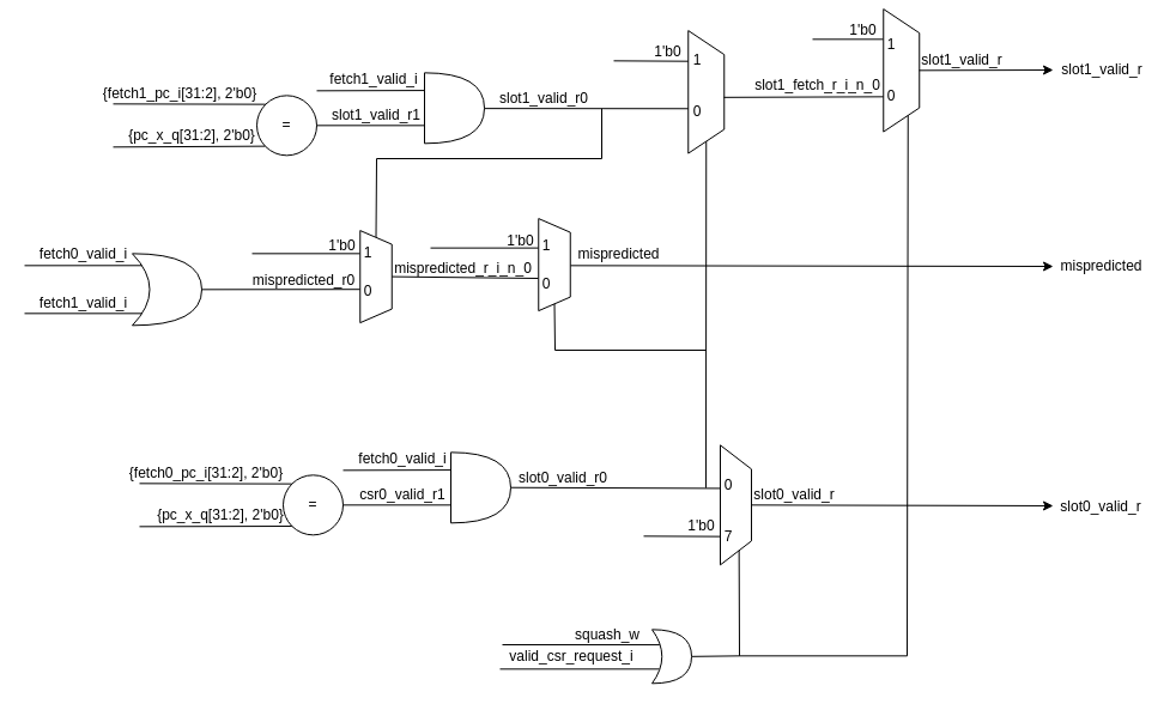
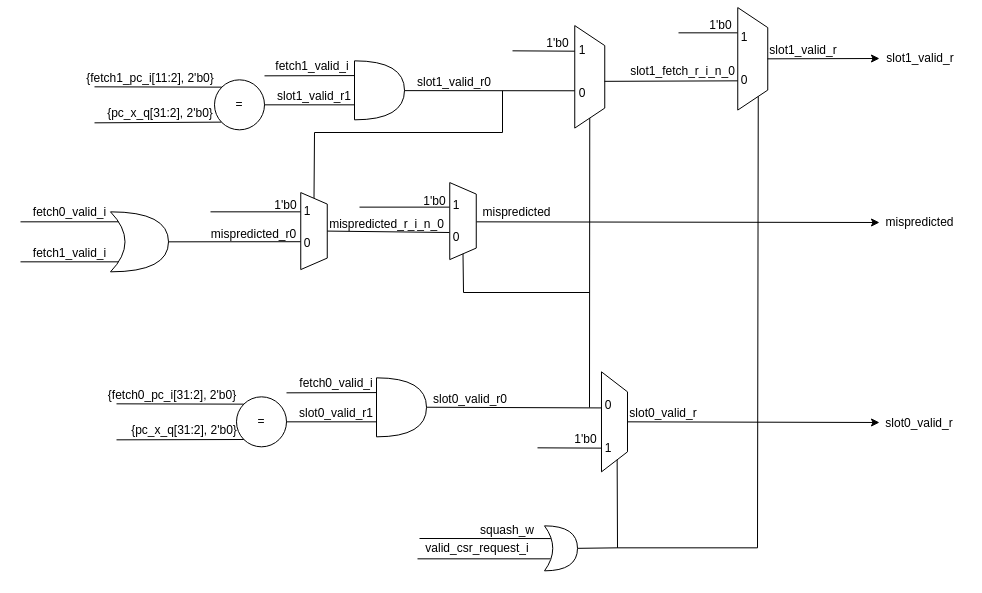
  <mxCell id="0" />
  <mxCell id="1" parent="0" />
  <mxCell id="2" value="=" style="ellipse;whiteSpace=wrap;html=1;" parent="1" vertex="1"><mxGeometry x="236" y="396.33" width="50" height="50" as="geometry" /></mxCell>
  <mxCell id="3" value="" style="endArrow=none;html=1;rounded=0;entryX=0;entryY=0;entryDx=0;entryDy=0;" parent="1" target="2" edge="1"><mxGeometry width="50" height="50" relative="1" as="geometry"><mxPoint x="116" y="403.33" as="sourcePoint" /><mxPoint x="166" y="392.33" as="targetPoint" /></mxGeometry></mxCell>
  <mxCell id="4" value="" style="endArrow=none;html=1;rounded=0;entryX=0;entryY=1;entryDx=0;entryDy=0;" parent="1" target="2" edge="1"><mxGeometry width="50" height="50" relative="1" as="geometry"><mxPoint x="116" y="439.33" as="sourcePoint" /><mxPoint x="243" y="432.33" as="targetPoint" /></mxGeometry></mxCell>
  <mxCell id="5" value="{fetch0_pc_i[31:2], 2'b0}" style="text;strokeColor=none;align=center;fillColor=none;html=1;verticalAlign=middle;whiteSpace=wrap;rounded=0;" parent="1" vertex="1"><mxGeometry x="102" y="390.33" width="140" height="10" as="geometry" /></mxCell>
  <mxCell id="6" value="{pc_x_q[31:2], 2'b0}" style="text;strokeColor=none;align=center;fillColor=none;html=1;verticalAlign=middle;whiteSpace=wrap;rounded=0;" parent="1" vertex="1"><mxGeometry x="127" y="424.33" width="114" height="12" as="geometry" /></mxCell>
  <mxCell id="7" value="" style="shape=or;whiteSpace=wrap;html=1;" parent="1" vertex="1"><mxGeometry x="376" y="377.33" width="50" height="59" as="geometry" /></mxCell>
  <mxCell id="8" value="" style="endArrow=none;html=1;rounded=0;exitX=1;exitY=0.5;exitDx=0;exitDy=0;" parent="1" source="2" edge="1"><mxGeometry width="50" height="50" relative="1" as="geometry"><mxPoint x="316" y="532.33" as="sourcePoint" /><mxPoint x="376" y="421.33" as="targetPoint" /></mxGeometry></mxCell>
  <mxCell id="9" value="" style="endArrow=none;html=1;rounded=0;entryX=0;entryY=0.25;entryDx=0;entryDy=0;entryPerimeter=0;" parent="1" target="7" edge="1"><mxGeometry width="50" height="50" relative="1" as="geometry"><mxPoint x="286" y="392.33" as="sourcePoint" /><mxPoint x="316" y="340.33" as="targetPoint" /></mxGeometry></mxCell>
  <mxCell id="10" value="fetch0_valid_i" style="text;strokeColor=none;align=center;fillColor=none;html=1;verticalAlign=middle;whiteSpace=wrap;rounded=0;" parent="1" vertex="1"><mxGeometry x="296" y="378.33" width="80" height="10" as="geometry" /></mxCell>
  <mxCell id="11" value="" style="endArrow=none;html=1;rounded=0;exitX=1;exitY=0.5;exitDx=0;exitDy=0;entryX=0.361;entryY=0.982;entryDx=0;entryDy=0;entryPerimeter=0;" parent="1" target="12" edge="1"><mxGeometry width="50" height="50" relative="1" as="geometry"><mxPoint x="426" y="406.73" as="sourcePoint" /><mxPoint x="516" y="406.73" as="targetPoint" /></mxGeometry></mxCell>
  <mxCell id="12" value="" style="shape=trapezoid;perimeter=trapezoidPerimeter;whiteSpace=wrap;html=1;fixedSize=1;rotation=90;" parent="1" vertex="1"><mxGeometry x="564" y="408.33" width="100" height="26" as="geometry" /></mxCell>
  <mxCell id="13" value="" style="endArrow=none;html=1;rounded=0;entryX=0.88;entryY=0.398;entryDx=0;entryDy=0;entryPerimeter=0;exitX=1;exitY=0.5;exitDx=0;exitDy=0;exitPerimeter=0;" parent="1" source="14" edge="1"><mxGeometry width="50" height="50" relative="1" as="geometry"><mxPoint x="577" y="548.33" as="sourcePoint" /><mxPoint x="616.652" y="459.33" as="targetPoint" /><Array as="points"><mxPoint x="617" y="547.33" /></Array></mxGeometry></mxCell>
  <mxCell id="14" value="" style="shape=xor;whiteSpace=wrap;html=1;" parent="1" vertex="1"><mxGeometry x="544" y="525.33" width="33" height="45" as="geometry" /></mxCell>
  <mxCell id="15" value="" style="endArrow=none;html=1;rounded=0;entryX=0.192;entryY=0.283;entryDx=0;entryDy=0;entryPerimeter=0;" parent="1" target="14" edge="1"><mxGeometry width="50" height="50" relative="1" as="geometry"><mxPoint x="419" y="538" as="sourcePoint" /><mxPoint x="442" y="518.33" as="targetPoint" /></mxGeometry></mxCell>
  <mxCell id="16" value="" style="endArrow=none;html=1;rounded=0;entryX=0.192;entryY=0.283;entryDx=0;entryDy=0;entryPerimeter=0;" parent="1" edge="1"><mxGeometry width="50" height="50" relative="1" as="geometry"><mxPoint x="417" y="558.33" as="sourcePoint" /><mxPoint x="550" y="558.33" as="targetPoint" /></mxGeometry></mxCell>
  <mxCell id="17" value="squash_w" style="text;strokeColor=none;align=center;fillColor=none;html=1;verticalAlign=middle;whiteSpace=wrap;rounded=0;" parent="1" vertex="1"><mxGeometry x="477" y="525.33" width="60" height="10" as="geometry" /></mxCell>
  <mxCell id="18" value="valid_csr_request_i" style="text;strokeColor=none;align=center;fillColor=none;html=1;verticalAlign=middle;whiteSpace=wrap;rounded=0;" parent="1" vertex="1"><mxGeometry x="417" y="547.33" width="120" height="1" as="geometry" /></mxCell>
  <mxCell id="19" value="" style="endArrow=none;html=1;rounded=0;entryX=0.763;entryY=0.994;entryDx=0;entryDy=0;entryPerimeter=0;" parent="1" target="12" edge="1"><mxGeometry width="50" height="50" relative="1" as="geometry"><mxPoint x="537" y="447.33" as="sourcePoint" /><mxPoint x="577" y="457.33" as="targetPoint" /></mxGeometry></mxCell>
  <mxCell id="20" value="1'b0" style="text;strokeColor=none;align=center;fillColor=none;html=1;verticalAlign=middle;whiteSpace=wrap;rounded=0;" parent="1" vertex="1"><mxGeometry x="567" y="434.33" width="36.5" height="10" as="geometry" /></mxCell>
  <mxCell id="21" value="" style="endArrow=classic;html=1;rounded=0;exitX=0.5;exitY=0;exitDx=0;exitDy=0;endFill=1;" parent="1" source="12" edge="1"><mxGeometry width="50" height="50" relative="1" as="geometry"><mxPoint x="697" y="467.33" as="sourcePoint" /><mxPoint x="879" y="422" as="targetPoint" /></mxGeometry></mxCell>
  <mxCell id="22" value="slot0_valid_r" style="text;strokeColor=none;align=center;fillColor=none;html=1;verticalAlign=middle;whiteSpace=wrap;rounded=0;" parent="1" vertex="1"><mxGeometry x="623" y="408.33" width="80" height="10" as="geometry" /></mxCell>
  <mxCell id="23" value="=" style="ellipse;whiteSpace=wrap;html=1;" parent="1" vertex="1"><mxGeometry x="214" y="79.33" width="50" height="50" as="geometry" /></mxCell>
  <mxCell id="24" value="" style="endArrow=none;html=1;rounded=0;entryX=0;entryY=0;entryDx=0;entryDy=0;" parent="1" target="23" edge="1"><mxGeometry width="50" height="50" relative="1" as="geometry"><mxPoint x="94" y="86.33" as="sourcePoint" /><mxPoint x="144" y="75.33" as="targetPoint" /></mxGeometry></mxCell>
  <mxCell id="25" value="" style="endArrow=none;html=1;rounded=0;entryX=0;entryY=1;entryDx=0;entryDy=0;" parent="1" target="23" edge="1"><mxGeometry width="50" height="50" relative="1" as="geometry"><mxPoint x="94" y="122.33" as="sourcePoint" /><mxPoint x="221" y="115.33" as="targetPoint" /></mxGeometry></mxCell>
- <mxCell id="26" value="{fetch1_pc_i[31:2], 2'b0}" style="text;strokeColor=none;align=center;fillColor=none;html=1;verticalAlign=middle;whiteSpace=wrap;rounded=0;" parent="1" vertex="1"><mxGeometry x="80" y="73.33" width="140" height="10" as="geometry" /></mxCell>
+ <mxCell id="26" value="{fetch1_pc_i[11:2], 2'b0}" style="text;strokeColor=none;align=center;fillColor=none;html=1;verticalAlign=middle;whiteSpace=wrap;rounded=0;" parent="1" vertex="1"><mxGeometry x="80" y="73.33" width="140" height="10" as="geometry" /></mxCell>
  <mxCell id="27" value="{pc_x_q[31:2], 2'b0}" style="text;strokeColor=none;align=center;fillColor=none;html=1;verticalAlign=middle;whiteSpace=wrap;rounded=0;" parent="1" vertex="1"><mxGeometry x="103" y="107.33" width="114" height="12" as="geometry" /></mxCell>
  <mxCell id="28" value="" style="shape=or;whiteSpace=wrap;html=1;" parent="1" vertex="1"><mxGeometry x="354" y="60.33" width="50" height="59" as="geometry" /></mxCell>
  <mxCell id="29" value="" style="endArrow=none;html=1;rounded=0;exitX=1;exitY=0.5;exitDx=0;exitDy=0;" parent="1" source="23" edge="1"><mxGeometry width="50" height="50" relative="1" as="geometry"><mxPoint x="294" y="215.33" as="sourcePoint" /><mxPoint x="354" y="104.33" as="targetPoint" /></mxGeometry></mxCell>
  <mxCell id="30" value="" style="endArrow=none;html=1;rounded=0;entryX=0;entryY=0.25;entryDx=0;entryDy=0;entryPerimeter=0;" parent="1" target="28" edge="1"><mxGeometry width="50" height="50" relative="1" as="geometry"><mxPoint x="264" y="75.33" as="sourcePoint" /><mxPoint x="294" y="23.33" as="targetPoint" /></mxGeometry></mxCell>
  <mxCell id="31" value="fetch1_valid_i" style="text;strokeColor=none;align=center;fillColor=none;html=1;verticalAlign=middle;whiteSpace=wrap;rounded=0;" parent="1" vertex="1"><mxGeometry x="272" y="61.33" width="80" height="10" as="geometry" /></mxCell>
  <mxCell id="32" value="" style="shape=trapezoid;perimeter=trapezoidPerimeter;whiteSpace=wrap;html=1;fixedSize=1;rotation=90;" parent="1" vertex="1"><mxGeometry x="538" y="61.33" width="102.5" height="30" as="geometry" /></mxCell>
  <mxCell id="33" value="" style="endArrow=none;html=1;rounded=0;exitX=1;exitY=0.505;exitDx=0;exitDy=0;exitPerimeter=0;entryX=0.636;entryY=1;entryDx=0;entryDy=0;entryPerimeter=0;" parent="1" source="28" target="32" edge="1"><mxGeometry width="50" height="50" relative="1" as="geometry"><mxPoint x="470" y="90.33" as="sourcePoint" /><mxPoint x="520" y="40.33" as="targetPoint" /></mxGeometry></mxCell>
  <mxCell id="34" value="" style="endArrow=none;html=1;rounded=0;entryX=0.25;entryY=1;entryDx=0;entryDy=0;" parent="1" target="32" edge="1"><mxGeometry width="50" height="50" relative="1" as="geometry"><mxPoint x="512" y="50.33" as="sourcePoint" /><mxPoint x="510" y="40.33" as="targetPoint" /></mxGeometry></mxCell>
  <mxCell id="35" value="1'b0" style="text;strokeColor=none;align=center;fillColor=none;html=1;verticalAlign=middle;whiteSpace=wrap;rounded=0;" parent="1" vertex="1"><mxGeometry x="536" y="38.33" width="43" height="10" as="geometry" /></mxCell>
  <mxCell id="36" value="" style="endArrow=none;html=1;rounded=0;exitX=0.544;exitY=0.01;exitDx=0;exitDy=0;exitPerimeter=0;" parent="1" source="32" edge="1"><mxGeometry width="50" height="50" relative="1" as="geometry"><mxPoint x="658" y="80.33" as="sourcePoint" /><mxPoint x="738" y="80.33" as="targetPoint" /></mxGeometry></mxCell>
  <mxCell id="37" value="" style="shape=trapezoid;perimeter=trapezoidPerimeter;whiteSpace=wrap;html=1;fixedSize=1;rotation=90;" parent="1" vertex="1"><mxGeometry x="701" y="43.33" width="102.5" height="30" as="geometry" /></mxCell>
  <mxCell id="38" value="" style="endArrow=none;html=1;rounded=0;entryX=0.25;entryY=1;entryDx=0;entryDy=0;" parent="1" edge="1"><mxGeometry width="50" height="50" relative="1" as="geometry"><mxPoint x="678" y="32.33" as="sourcePoint" /><mxPoint x="737" y="32.33" as="targetPoint" /></mxGeometry></mxCell>
  <mxCell id="39" value="1'b0" style="text;strokeColor=none;align=center;fillColor=none;html=1;verticalAlign=middle;whiteSpace=wrap;rounded=0;" parent="1" vertex="1"><mxGeometry x="699" y="20.33" width="43" height="10" as="geometry" /></mxCell>
  <mxCell id="40" value="" style="endArrow=none;html=1;rounded=0;entryX=1;entryY=0.5;entryDx=0;entryDy=0;" parent="1" target="32" edge="1"><mxGeometry width="50" height="50" relative="1" as="geometry"><mxPoint x="589" y="407" as="sourcePoint" /><mxPoint x="589.25" y="122.58" as="targetPoint" /></mxGeometry></mxCell>
  <mxCell id="41" value="" style="endArrow=none;html=1;rounded=0;entryX=1;entryY=0.25;entryDx=0;entryDy=0;" parent="1" target="37" edge="1"><mxGeometry width="50" height="50" relative="1" as="geometry"><mxPoint x="617" y="547.33" as="sourcePoint" /><mxPoint x="427" y="307.33" as="targetPoint" /><Array as="points"><mxPoint x="757" y="547.33" /></Array></mxGeometry></mxCell>
  <mxCell id="42" value="" style="endArrow=classic;html=1;rounded=0;exitX=0.5;exitY=0;exitDx=0;exitDy=0;endFill=1;" parent="1" edge="1"><mxGeometry width="50" height="50" relative="1" as="geometry"><mxPoint x="767" y="58.33" as="sourcePoint" /><mxPoint x="879" y="58" as="targetPoint" /></mxGeometry></mxCell>
  <mxCell id="43" value="slot1_valid_r" style="text;strokeColor=none;align=center;fillColor=none;html=1;verticalAlign=middle;whiteSpace=wrap;rounded=0;" parent="1" vertex="1"><mxGeometry x="763" y="45.33" width="80" height="10" as="geometry" /></mxCell>
  <mxCell id="44" value="1&lt;br&gt;&lt;br&gt;&lt;br&gt;0" style="text;strokeColor=none;align=center;fillColor=none;html=1;verticalAlign=middle;whiteSpace=wrap;rounded=0;" parent="1" vertex="1"><mxGeometry x="577" y="41.33" width="10" height="60" as="geometry" /></mxCell>
  <mxCell id="45" value="1&lt;br&gt;&lt;br&gt;&lt;br&gt;0" style="text;strokeColor=none;align=center;fillColor=none;html=1;verticalAlign=middle;whiteSpace=wrap;rounded=0;" parent="1" vertex="1"><mxGeometry x="739" y="28.33" width="10" height="60" as="geometry" /></mxCell>
- <mxCell id="46" value="0&lt;br&gt;&lt;br&gt;&lt;br&gt;7" style="text;strokeColor=none;align=center;fillColor=none;html=1;verticalAlign=middle;whiteSpace=wrap;rounded=0;" parent="1" vertex="1"><mxGeometry x="602.5" y="396.33" width="10" height="60" as="geometry" /></mxCell>
+ <mxCell id="46" value="0&lt;br&gt;&lt;br&gt;&lt;br&gt;1" style="text;strokeColor=none;align=center;fillColor=none;html=1;verticalAlign=middle;whiteSpace=wrap;rounded=0;" parent="1" vertex="1"><mxGeometry x="602.5" y="396.33" width="10" height="60" as="geometry" /></mxCell>
  <mxCell id="47" value="slot1_valid_r1" style="text;strokeColor=none;align=center;fillColor=none;html=1;verticalAlign=middle;whiteSpace=wrap;rounded=0;" parent="1" vertex="1"><mxGeometry x="274" y="91.33" width="80" height="10" as="geometry" /></mxCell>
  <mxCell id="48" value="slot1_valid_r0" style="text;strokeColor=none;align=center;fillColor=none;html=1;verticalAlign=middle;whiteSpace=wrap;rounded=0;" parent="1" vertex="1"><mxGeometry x="414" y="77.33" width="80" height="10" as="geometry" /></mxCell>
- <mxCell id="49" value="csr0_valid_r1" style="text;strokeColor=none;align=center;fillColor=none;html=1;verticalAlign=middle;whiteSpace=wrap;rounded=0;" parent="1" vertex="1"><mxGeometry x="296" y="408.33" width="80" height="10" as="geometry" /></mxCell>
+ <mxCell id="49" value="slot0_valid_r1" style="text;strokeColor=none;align=center;fillColor=none;html=1;verticalAlign=middle;whiteSpace=wrap;rounded=0;" parent="1" vertex="1"><mxGeometry x="296" y="408.33" width="80" height="10" as="geometry" /></mxCell>
  <mxCell id="50" value="slot0_valid_r0" style="text;strokeColor=none;align=center;fillColor=none;html=1;verticalAlign=middle;whiteSpace=wrap;rounded=0;" parent="1" vertex="1"><mxGeometry x="430" y="394.33" width="80" height="10" as="geometry" /></mxCell>
  <mxCell id="51" value="slot1_fetch_r_i_n_0" style="text;strokeColor=none;align=center;fillColor=none;html=1;verticalAlign=middle;whiteSpace=wrap;rounded=0;" parent="1" vertex="1"><mxGeometry x="630" y="66.33" width="104.5" height="10" as="geometry" /></mxCell>
  <mxCell id="52" value="" style="endArrow=none;html=1;rounded=0;entryX=0;entryY=0.5;entryDx=0;entryDy=0;" parent="1" target="59" edge="1"><mxGeometry width="50" height="50" relative="1" as="geometry"><mxPoint x="502" y="90.33" as="sourcePoint" /><mxPoint x="502.759" y="-28.004" as="targetPoint" /><Array as="points"><mxPoint x="502" y="132" /><mxPoint x="314" y="132" /></Array></mxGeometry></mxCell>
  <mxCell id="53" value="" style="shape=xor;whiteSpace=wrap;html=1;" parent="1" vertex="1"><mxGeometry x="110" y="211.33" width="58" height="60" as="geometry" /></mxCell>
  <mxCell id="54" value="" style="endArrow=none;html=1;rounded=0;entryX=0.138;entryY=0.166;entryDx=0;entryDy=0;entryPerimeter=0;" parent="1" target="53" edge="1"><mxGeometry width="50" height="50" relative="1" as="geometry"><mxPoint x="20" y="221.33" as="sourcePoint" /><mxPoint x="65" y="231.33" as="targetPoint" /></mxGeometry></mxCell>
  <mxCell id="55" value="" style="endArrow=none;html=1;rounded=0;entryX=0.138;entryY=0.166;entryDx=0;entryDy=0;entryPerimeter=0;" parent="1" edge="1"><mxGeometry width="50" height="50" relative="1" as="geometry"><mxPoint x="20" y="261.33" as="sourcePoint" /><mxPoint x="118" y="261.33" as="targetPoint" /></mxGeometry></mxCell>
  <mxCell id="56" value="fetch0_valid_i" style="text;strokeColor=none;align=center;fillColor=none;html=1;verticalAlign=middle;whiteSpace=wrap;rounded=0;" parent="1" vertex="1"><mxGeometry x="29" y="207.33" width="81" height="10" as="geometry" /></mxCell>
  <mxCell id="57" value="fetch1_valid_i" style="text;strokeColor=none;align=center;fillColor=none;html=1;verticalAlign=middle;whiteSpace=wrap;rounded=0;" parent="1" vertex="1"><mxGeometry x="29" y="248.33" width="81" height="10" as="geometry" /></mxCell>
  <mxCell id="58" value="" style="endArrow=none;html=1;rounded=0;exitX=1;exitY=0.5;exitDx=0;exitDy=0;exitPerimeter=0;entryX=0.638;entryY=0.997;entryDx=0;entryDy=0;entryPerimeter=0;" parent="1" source="53" target="59" edge="1"><mxGeometry width="50" height="50" relative="1" as="geometry"><mxPoint x="200" y="261.33" as="sourcePoint" /><mxPoint x="260" y="241.33" as="targetPoint" /></mxGeometry></mxCell>
  <mxCell id="59" value="" style="shape=trapezoid;perimeter=trapezoidPerimeter;whiteSpace=wrap;html=1;fixedSize=1;rotation=90;size=11.5;" parent="1" vertex="1"><mxGeometry x="275" y="217.33" width="77" height="26.5" as="geometry" /></mxCell>
  <mxCell id="60" value="" style="endArrow=none;html=1;rounded=0;" parent="1" edge="1"><mxGeometry width="50" height="50" relative="1" as="geometry"><mxPoint x="210" y="211.33" as="sourcePoint" /><mxPoint x="300" y="211.33" as="targetPoint" /></mxGeometry></mxCell>
  <mxCell id="61" value="mispredicted_r0" style="text;strokeColor=none;align=center;fillColor=none;html=1;verticalAlign=middle;whiteSpace=wrap;rounded=0;" parent="1" vertex="1"><mxGeometry x="213" y="228.58" width="81" height="10" as="geometry" /></mxCell>
  <mxCell id="62" value="1'b0" style="text;strokeColor=none;align=center;fillColor=none;html=1;verticalAlign=middle;whiteSpace=wrap;rounded=0;" parent="1" vertex="1"><mxGeometry x="271" y="200.33" width="29" height="10" as="geometry" /></mxCell>
  <mxCell id="63" value="" style="endArrow=none;html=1;rounded=0;exitX=0.5;exitY=0;exitDx=0;exitDy=0;" parent="1" source="59" edge="1"><mxGeometry width="50" height="50" relative="1" as="geometry"><mxPoint x="383" y="265.5" as="sourcePoint" /><mxPoint x="449" y="232" as="targetPoint" /></mxGeometry></mxCell>
  <mxCell id="64" value="" style="shape=trapezoid;perimeter=trapezoidPerimeter;whiteSpace=wrap;html=1;fixedSize=1;rotation=90;size=11.5;" parent="1" vertex="1"><mxGeometry x="424" y="207.33" width="77" height="26.5" as="geometry" /></mxCell>
  <mxCell id="65" value="&lt;p style=&quot;line-height: 90%;&quot;&gt;1&lt;br&gt;&lt;br&gt;&lt;br&gt;0&lt;/p&gt;" style="text;strokeColor=none;align=center;fillColor=none;html=1;verticalAlign=middle;whiteSpace=wrap;rounded=0;" parent="1" vertex="1"><mxGeometry x="302" y="197.33" width="10" height="60" as="geometry" /></mxCell>
  <mxCell id="66" value="" style="endArrow=none;html=1;rounded=0;" parent="1" edge="1"><mxGeometry width="50" height="50" relative="1" as="geometry"><mxPoint x="359" y="206.64" as="sourcePoint" /><mxPoint x="449" y="206.64" as="targetPoint" /></mxGeometry></mxCell>
  <mxCell id="67" value="1'b0" style="text;strokeColor=none;align=center;fillColor=none;html=1;verticalAlign=middle;whiteSpace=wrap;rounded=0;" parent="1" vertex="1"><mxGeometry x="420" y="195.64" width="29" height="10" as="geometry" /></mxCell>
  <mxCell id="68" value="&lt;p style=&quot;line-height: 90%;&quot;&gt;1&lt;br&gt;&lt;br&gt;&lt;br&gt;0&lt;/p&gt;" style="text;strokeColor=none;align=center;fillColor=none;html=1;verticalAlign=middle;whiteSpace=wrap;rounded=0;" parent="1" vertex="1"><mxGeometry x="451" y="190.58" width="10" height="60" as="geometry" /></mxCell>
  <mxCell id="69" value="mispredicted_r_i_n_0" style="text;strokeColor=none;align=center;fillColor=none;html=1;verticalAlign=middle;whiteSpace=wrap;rounded=0;" parent="1" vertex="1"><mxGeometry x="346" y="218.58" width="81" height="10" as="geometry" /></mxCell>
  <mxCell id="70" value="" style="endArrow=classic;html=1;rounded=0;endFill=1;" parent="1" edge="1"><mxGeometry width="50" height="50" relative="1" as="geometry"><mxPoint x="476" y="221.34" as="sourcePoint" /><mxPoint x="879" y="222" as="targetPoint" /></mxGeometry></mxCell>
  <mxCell id="71" value="mispredicted" style="text;strokeColor=none;align=center;fillColor=none;html=1;verticalAlign=middle;whiteSpace=wrap;rounded=0;" parent="1" vertex="1"><mxGeometry x="476" y="207.33" width="81" height="10" as="geometry" /></mxCell>
  <mxCell id="72" value="" style="endArrow=none;html=1;rounded=0;entryX=1;entryY=0.5;entryDx=0;entryDy=0;" parent="1" target="64" edge="1"><mxGeometry width="50" height="50" relative="1" as="geometry"><mxPoint x="589" y="292" as="sourcePoint" /><mxPoint x="557.21" y="233.83" as="targetPoint" /><Array as="points"><mxPoint x="463" y="292" /></Array></mxGeometry></mxCell>
  <mxCell id="73" value="mispredicted" style="text;strokeColor=none;align=center;fillColor=none;html=1;verticalAlign=middle;whiteSpace=wrap;rounded=0;" parent="1" vertex="1"><mxGeometry x="879" y="217.33" width="81" height="10" as="geometry" /></mxCell>
  <mxCell id="74" value="slot1_valid_r" style="text;strokeColor=none;align=center;fillColor=none;html=1;verticalAlign=middle;whiteSpace=wrap;rounded=0;" parent="1" vertex="1"><mxGeometry x="880" y="53.33" width="80" height="10" as="geometry" /></mxCell>
  <mxCell id="75" value="slot0_valid_r" style="text;strokeColor=none;align=center;fillColor=none;html=1;verticalAlign=middle;whiteSpace=wrap;rounded=0;" parent="1" vertex="1"><mxGeometry x="879" y="418.33" width="80" height="10" as="geometry" /></mxCell>
